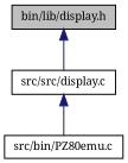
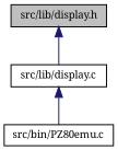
  digraph {
    fontname="Noto Serif"
    node [color=black fillcolor=white fontname="Noto Serif" fontsize=10 shape=record style=filled]
    edge [color=midnightblue dir=back fontname="Noto Serif" fontsize=10 labelfontname=Helvetica labelfontsize=10 style=solid]
-   n1 [fillcolor=grey75 fontcolor=black height=0.2 label="bin/lib/display.h" width=0.4]
-   n2 [height=0.2 label="src/src/display.c" width=0.4]
+   n1 [fillcolor=grey75 fontcolor=black height=0.2 label="src/lib/display.h" width=0.4]
+   n2 [height=0.2 label="src/lib/display.c" width=0.4]
    n3 [height=0.2 label="src/bin/PZ80emu.c" width=0.4]
    n1 -> n2
    n2 -> n3
  }
